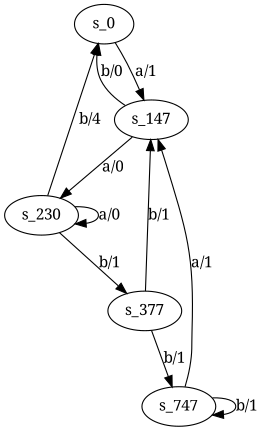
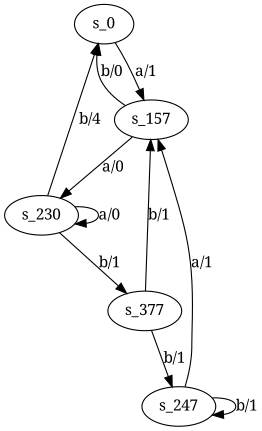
  digraph {
    fontname="Noto Serif"
    node [fontname="Noto Serif"]
    edge [fontname="Noto Serif"]
    s_0 [root=true]
-   s_157 [label=s_147]
+   s_157
    s_377
-   s_247 [label=s_747]
+   s_247
    s_230
    s_0 -> s_157 [label="a/1"]
    s_157 -> s_0 [label="b/0"]
    s_157 -> s_230 [label="a/0"]
    s_377 -> s_157 [label="b/1"]
    s_377 -> s_247 [label="b/1"]
    s_247 -> s_157 [label="a/1"]
    s_247 -> s_247 [label="b/1"]
    s_230 -> s_0 [label="b/4"]
    s_230 -> s_377 [label="b/1"]
    s_230 -> s_230 [label="a/0"]
  }
